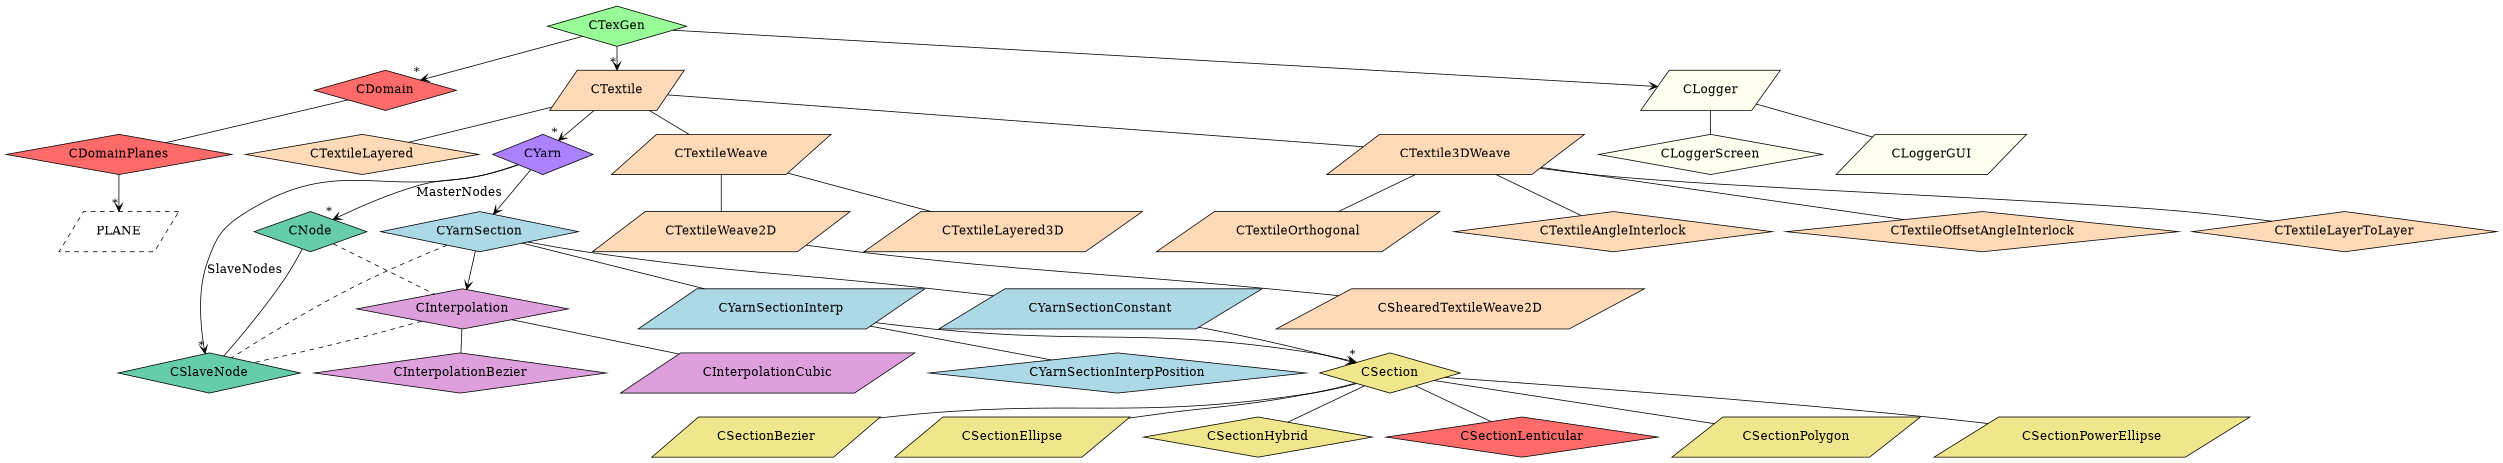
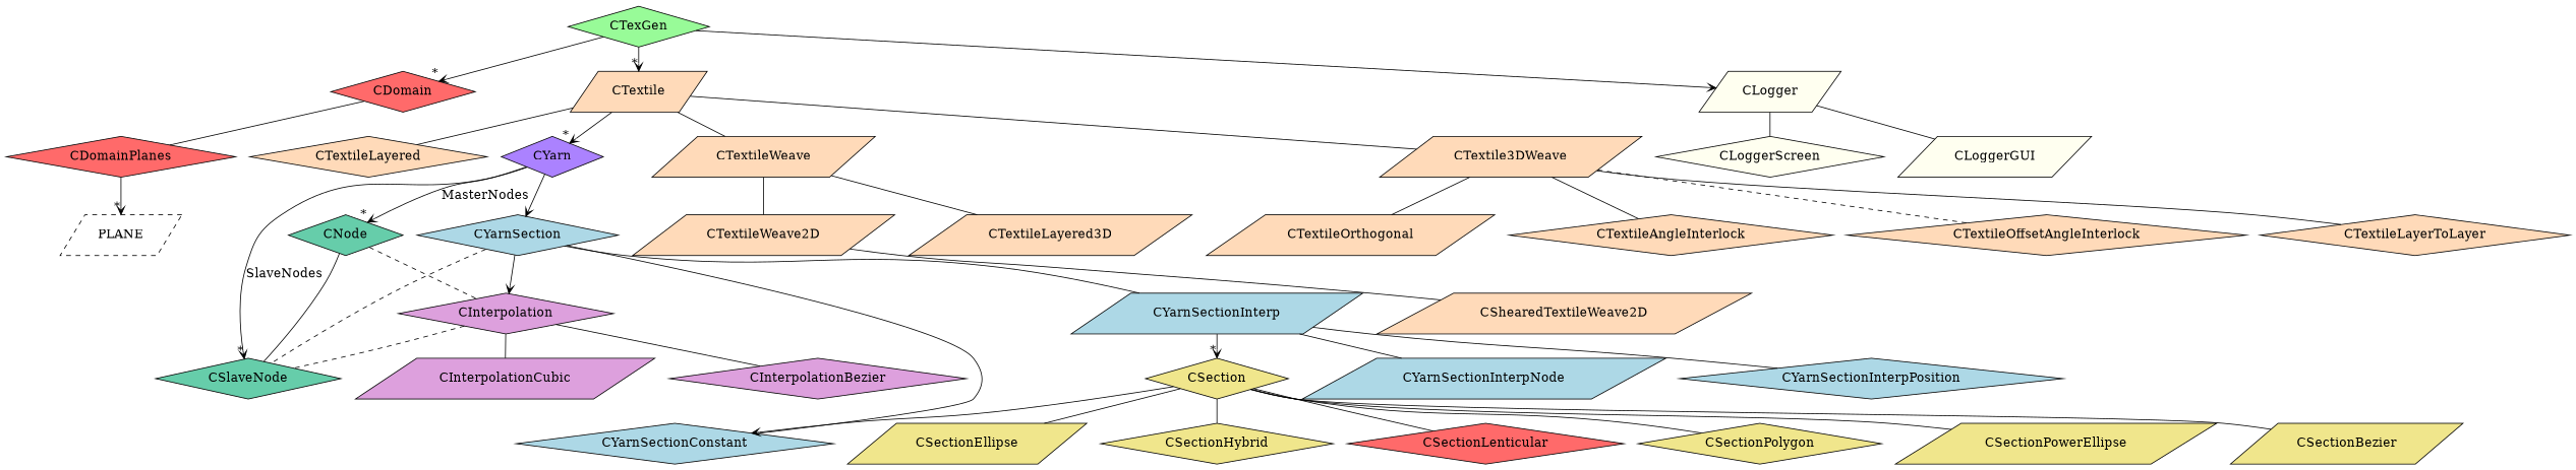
  digraph {
    ranksep=0.4
    node [fillcolor=peachpuff fontsize=16 shape=diamond style=filled]
    edge [arrowhead=none arrowtail=empty fontsize=16]
    CDomain [fillcolor=indianred1]
    CDomainPlanes [fillcolor=indianred1]
    PLANE [shape=parallelogram style=dashed fillcolor=""]
    CTextile [shape=parallelogram]
    CTextileWeave [shape=parallelogram]
    CTextile3DWeave [shape=parallelogram]
    CTextileLayered
    CYarn [fillcolor=mediumpurple1]
    CTextileWeave2D [shape=parallelogram]
    n10 [label=CTextileLayered3D shape=parallelogram]
    CTextileOrthogonal [shape=parallelogram]
    CTextileAngleInterlock
    CTextileOffsetAngleInterlock
    CTextileLayerToLayer
    CYarnSection [fillcolor=lightblue]
    CSlaveNode [fillcolor=mediumaquamarine]
    CNode [fillcolor=mediumaquamarine]
    CShearedTextileWeave2D [shape=parallelogram]
-   CYarnSectionConstant [fillcolor=lightblue shape=parallelogram]
+   CYarnSectionConstant [fillcolor=lightblue]
    CYarnSectionInterp [fillcolor=lightblue shape=parallelogram]
    CInterpolation [fillcolor=plum]
    CSection [fillcolor=khaki]
+   CYarnSectionInterpNode [fillcolor=lightblue shape=parallelogram]
    CYarnSectionInterpPosition [fillcolor=lightblue]
    CSectionBezier [fillcolor=khaki shape=parallelogram]
    CSectionEllipse [fillcolor=khaki shape=parallelogram]
    CSectionHybrid [fillcolor=khaki]
    CSectionLenticular [fillcolor=indianred1]
-   CSectionPolygon [fillcolor=khaki shape=parallelogram]
+   CSectionPolygon [fillcolor=khaki]
    CSectionPowerEllipse [fillcolor=khaki shape=parallelogram]
    CInterpolationBezier [fillcolor=plum]
    CInterpolationCubic [fillcolor=plum shape=parallelogram]
    CLogger [fillcolor=ivory shape=parallelogram]
    CLoggerScreen [fillcolor=ivory]
    CLoggerGUI [fillcolor=ivory shape=parallelogram]
    CTexGen [fillcolor=palegreen]
    CDomain -> CDomainPlanes
    CDomainPlanes -> PLANE [arrowhead=open arrowtail=diamond headlabel="    *"]
    CTextile -> CTextileWeave
    CTextile -> CTextile3DWeave
    CTextile -> CTextileLayered
    CTextile -> CYarn [arrowhead=open arrowtail=diamond headlabel="    *"]
    CTextileWeave -> CTextileWeave2D
    CTextileWeave -> n10
    CTextile3DWeave -> CTextileOrthogonal
    CTextile3DWeave -> CTextileAngleInterlock
-   CTextile3DWeave -> CTextileOffsetAngleInterlock
+   CTextile3DWeave -> CTextileOffsetAngleInterlock [style=dashed]
    CTextile3DWeave -> CTextileLayerToLayer
    CYarn -> CYarnSection [arrowhead=open arrowtail=diamond]
    CYarn -> CSlaveNode [arrowhead=open arrowtail=diamond headlabel="    *" label=SlaveNodes]
    CYarn -> CNode [arrowhead=open arrowtail=diamond headlabel="    *" label=MasterNodes]
    CTextileWeave2D -> CShearedTextileWeave2D
    CYarnSection -> CSlaveNode [arrowtail=open constraint=true style=dashed]
    CYarnSection -> CYarnSectionConstant
    CYarnSection -> CYarnSectionInterp
    CYarnSection -> CInterpolation [arrowhead=open arrowtail=diamond]
    CNode -> CSlaveNode
    CNode -> CInterpolation [arrowtail=open constraint=true style=dashed]
-   CYarnSectionConstant -> CSection [arrowhead=open arrowtail=diamond]
+   CSection -> CYarnSectionConstant [arrowhead=open arrowtail=diamond]
    CYarnSectionInterp -> CSection [arrowhead=open arrowtail=diamond headlabel="    *"]
+   CYarnSectionInterp -> CYarnSectionInterpNode
    CYarnSectionInterp -> CYarnSectionInterpPosition
    CInterpolation -> CSlaveNode [arrowtail=open constraint=true style=dashed]
    CInterpolation -> CInterpolationBezier
    CInterpolation -> CInterpolationCubic
    CSection -> CSectionBezier
    CSection -> CSectionEllipse
    CSection -> CSectionHybrid
    CSection -> CSectionLenticular
    CSection -> CSectionPolygon
    CSection -> CSectionPowerEllipse
    CLogger -> CLoggerScreen
    CLogger -> CLoggerGUI
    CTexGen -> CDomain [arrowhead=open arrowtail=diamond headlabel="    *"]
    CTexGen -> CTextile [arrowhead=open arrowtail=diamond headlabel="    *"]
    CTexGen -> CLogger [arrowhead=open arrowtail=diamond]
  }
